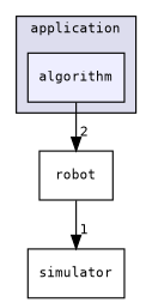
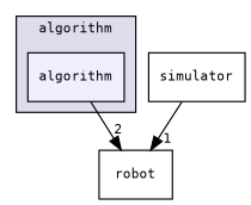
  digraph {
    compound=true
    fontname="DejaVu Sans Mono"
    node [fontname="DejaVu Sans Mono" fontsize=10 shape=box]
    edge [fontname="DejaVu Sans Mono" labeldistance=1.5 labelfontname=Helvetica labelfontsize=10]
    n1 [fillcolor="#eeeeff" label=algorithm pencolor=black style=filled]
    n2 [label=robot]
    n3 [label=simulator]
    subgraph cluster_1 {
      bgcolor="#ddddee"
      fontsize=10
-     label=application
+     label=algorithm
      pencolor=black
      n1
    }
    n1 -> n2 [headlabel=2]
-   n2 -> n3 [headlabel=1]
+   n3 -> n2 [headlabel=1]
  }
